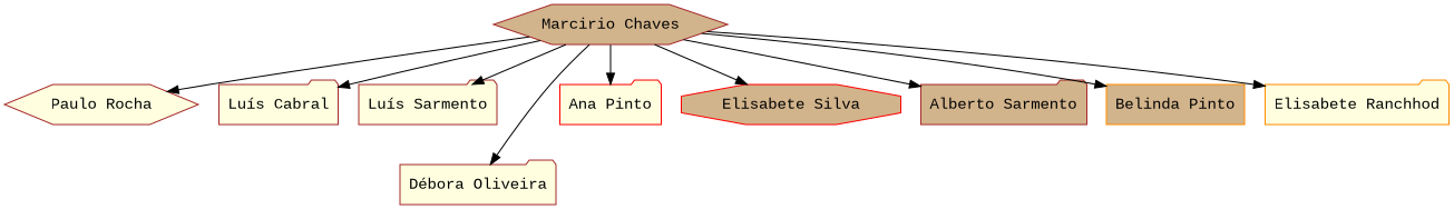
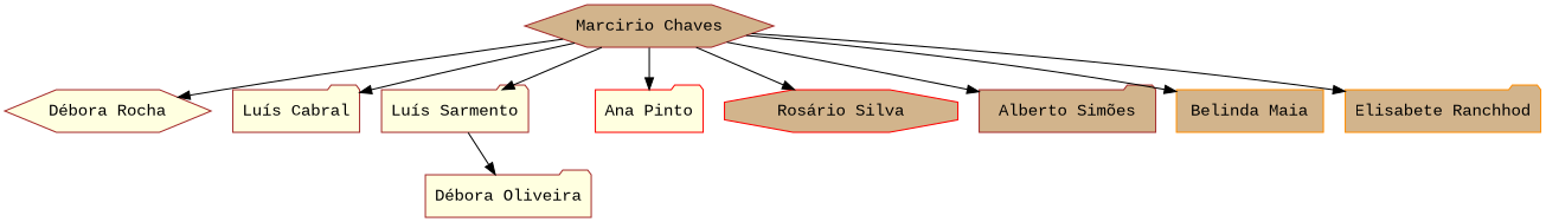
  digraph {
    fontname="Liberation Mono"
    node [color=brown fillcolor=lightyellow fontname="Liberation Mono" shape=folder style=filled]
    edge [fontname="Liberation Mono"]
    "Marcirio Chaves" [fillcolor=tan shape=hexagon]
-   "Paulo Rocha" [shape=hexagon]
+   "Paulo Rocha" [shape=hexagon label="Débora Rocha"]
    "Luís Cabral"
    "Luís Sarmento"
    "Débora Oliveira"
    "Ana Pinto" [color=red]
-   "Rosário Silva" [color=red fillcolor=tan shape=octagon label="Elisabete Silva"]
-   "Alberto Simões" [fillcolor=tan label="Alberto Sarmento"]
-   "Belinda Maia" [color=darkorange fillcolor=tan shape=box label="Belinda Pinto"]
-   "Elisabete Ranchhod" [color=darkorange]
+   "Rosário Silva" [color=red fillcolor=tan shape=octagon]
+   "Alberto Simões" [fillcolor=tan]
+   "Belinda Maia" [color=darkorange fillcolor=tan shape=box]
+   "Elisabete Ranchhod" [color=darkorange fillcolor=tan]
    "Marcirio Chaves" -> "Paulo Rocha"
    "Marcirio Chaves" -> "Luís Cabral"
    "Marcirio Chaves" -> "Luís Sarmento"
-   "Marcirio Chaves" -> "Débora Oliveira"
+   "Luís Sarmento" -> "Débora Oliveira"
    "Marcirio Chaves" -> "Ana Pinto"
    "Marcirio Chaves" -> "Rosário Silva"
    "Marcirio Chaves" -> "Alberto Simões"
    "Marcirio Chaves" -> "Belinda Maia"
    "Marcirio Chaves" -> "Elisabete Ranchhod"
  }
